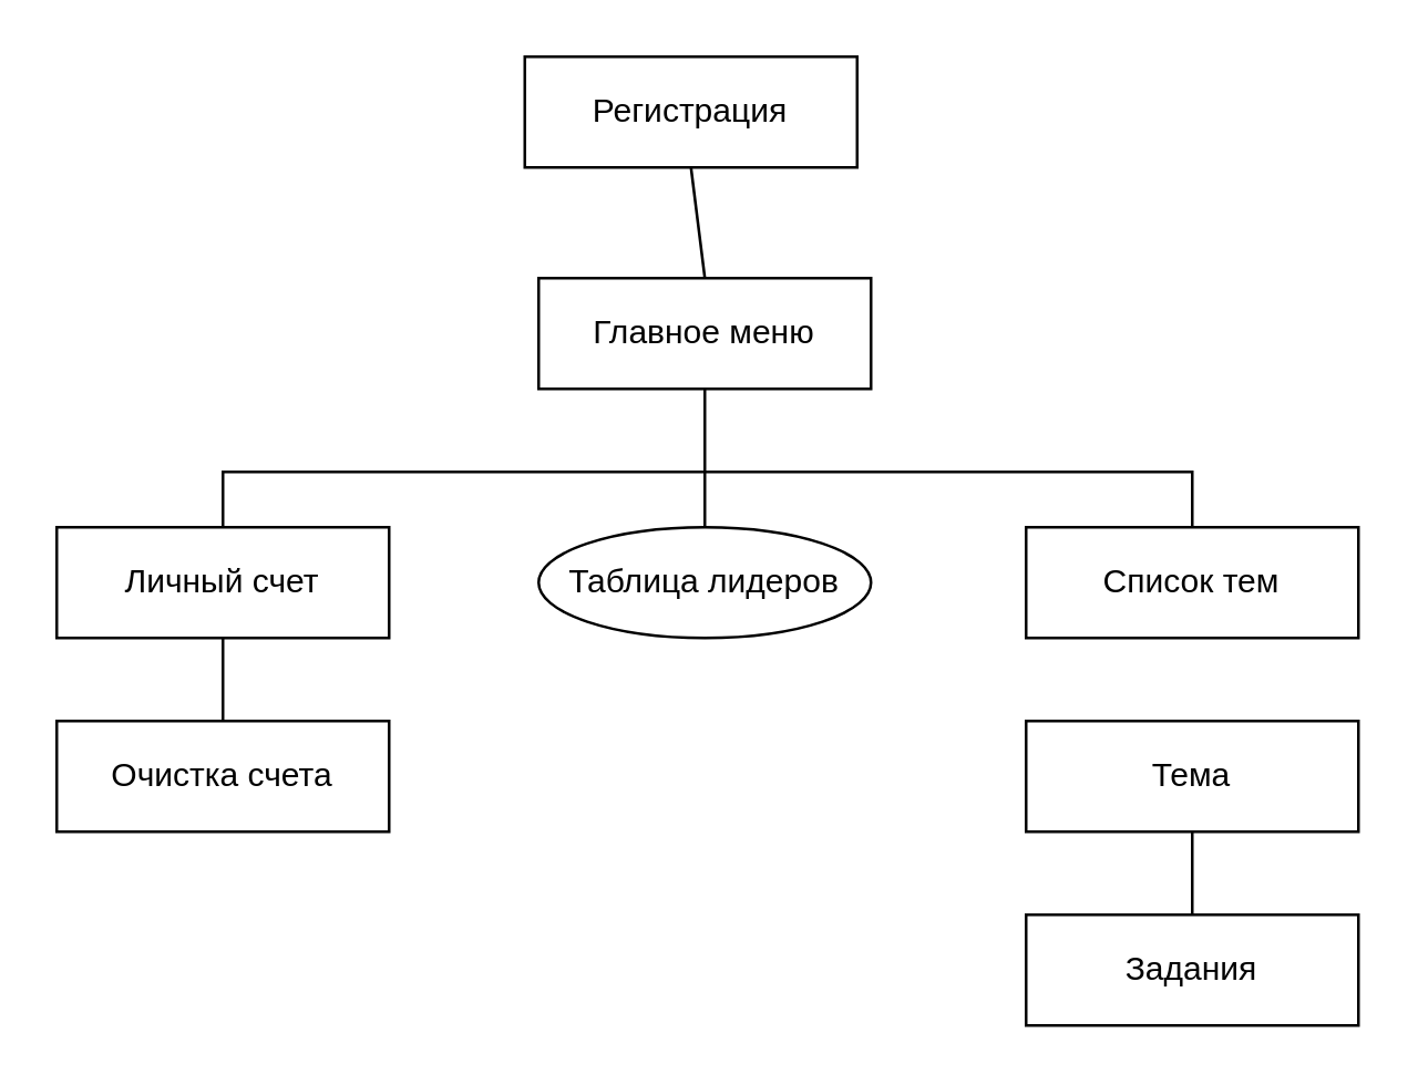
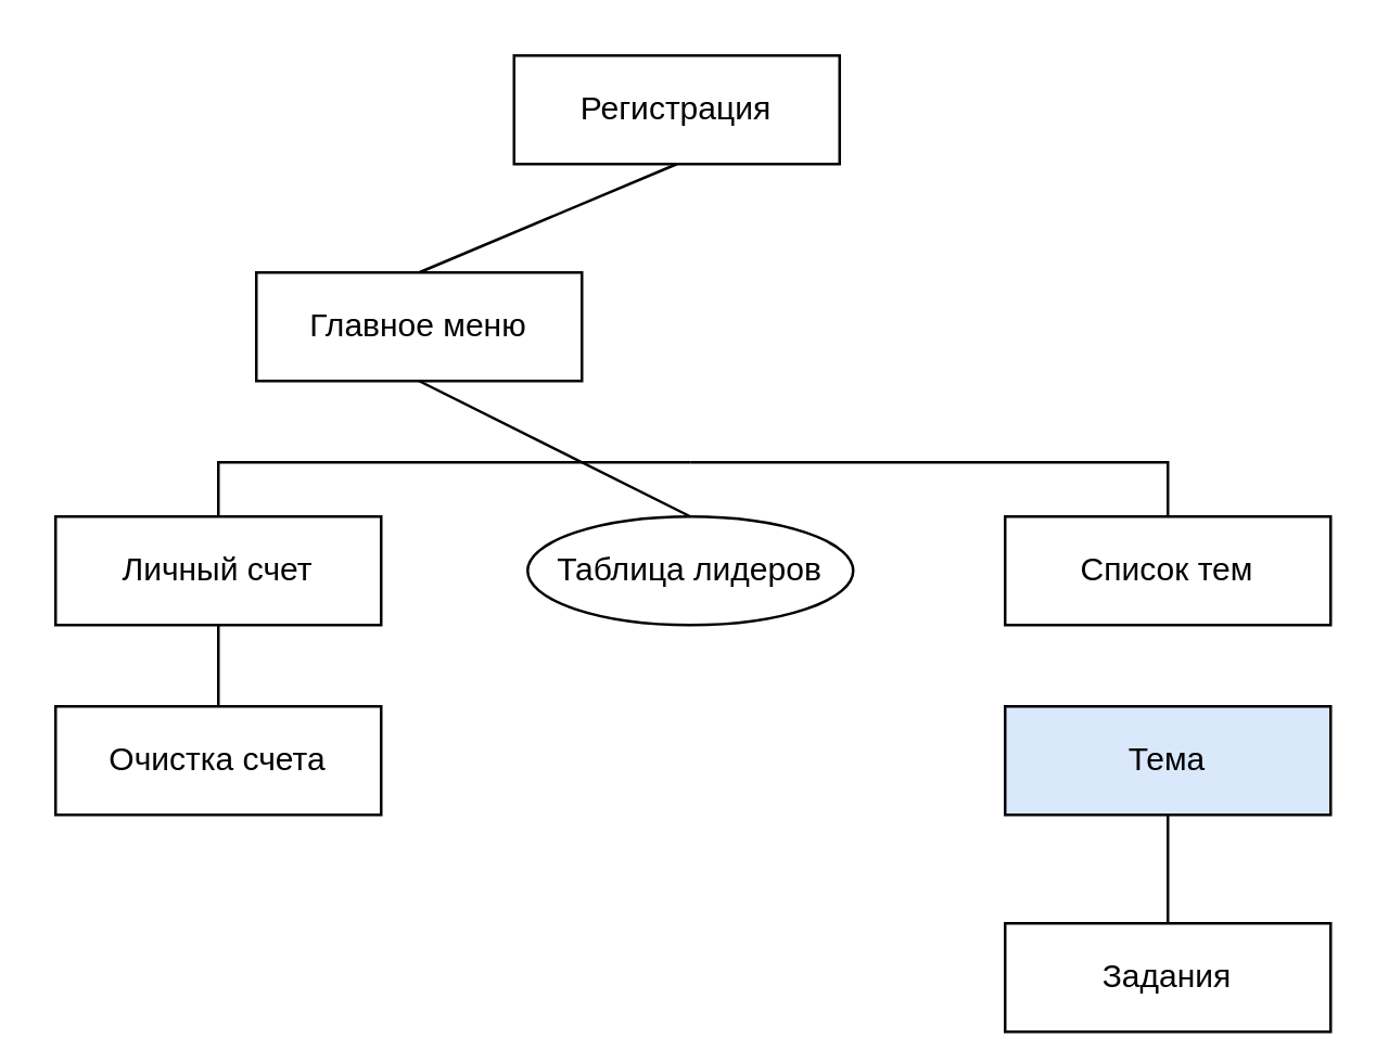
  <mxCell id="0" />
  <mxCell id="1" parent="0" />
  <mxCell id="2" value="Таблица лидеров" style="ellipse;whiteSpace=wrap;html=1;" parent="1" vertex="1"><mxGeometry x="194" y="190" width="120" height="40" as="geometry" /></mxCell>
  <mxCell id="3" value="" style="endArrow=none;html=1;rounded=0;entryX=0.5;entryY=0;entryDx=0;entryDy=0;exitX=0.5;exitY=1;exitDx=0;exitDy=0;endFill=0;" parent="1" source="5" target="6" edge="1"><mxGeometry width="50" height="50" relative="1" as="geometry"><mxPoint x="140" y="110" as="sourcePoint" /><mxPoint x="190" y="60" as="targetPoint" /></mxGeometry></mxCell>
  <mxCell id="4" value="" style="endArrow=none;html=1;rounded=0;entryX=0.5;entryY=1;entryDx=0;entryDy=0;exitX=0.5;exitY=0;exitDx=0;exitDy=0;" parent="1" source="2" target="6" edge="1"><mxGeometry width="50" height="50" relative="1" as="geometry"><mxPoint x="150" y="320" as="sourcePoint" /><mxPoint x="200" y="270" as="targetPoint" /></mxGeometry></mxCell>
  <mxCell id="5" value="Регистрация" style="rounded=0;whiteSpace=wrap;html=1;" parent="1" vertex="1"><mxGeometry x="189" y="20" width="120" height="40" as="geometry" /></mxCell>
- <mxCell id="6" value="Главное меню" style="rounded=0;whiteSpace=wrap;html=1;" parent="1" vertex="1"><mxGeometry x="194" y="100" width="120" height="40" as="geometry" /></mxCell>
+ <mxCell id="6" value="Главное меню" style="rounded=0;whiteSpace=wrap;html=1;" parent="1" vertex="1"><mxGeometry x="94" y="100" width="120" height="40" as="geometry" /></mxCell>
  <mxCell id="7" value="" style="endArrow=none;html=1;rounded=0;entryX=0.5;entryY=0;entryDx=0;entryDy=0;" parent="1" target="8" edge="1"><mxGeometry width="50" height="50" relative="1" as="geometry"><mxPoint x="254" y="170" as="sourcePoint" /><mxPoint x="430" y="200" as="targetPoint" /><Array as="points"><mxPoint x="430" y="170" /></Array></mxGeometry></mxCell>
  <mxCell id="8" value="Список тем" style="rounded=0;whiteSpace=wrap;html=1;" parent="1" vertex="1"><mxGeometry x="370" y="190" width="120" height="40" as="geometry" /></mxCell>
- <mxCell id="9" value="Тема" style="rounded=0;whiteSpace=wrap;html=1;" parent="1" vertex="1"><mxGeometry x="370" y="260" width="120" height="40" as="geometry" /></mxCell>
- <mxCell id="10" value="Задания" style="rounded=0;whiteSpace=wrap;html=1;" parent="1" vertex="1"><mxGeometry x="370" y="330" width="120" height="40" as="geometry" /></mxCell>
+ <mxCell id="9" value="Тема" style="rounded=0;whiteSpace=wrap;html=1;fillColor=#dae8fc;" parent="1" vertex="1"><mxGeometry x="370" y="260" width="120" height="40" as="geometry" /></mxCell>
+ <mxCell id="10" value="Задания" style="rounded=0;whiteSpace=wrap;html=1;" parent="1" vertex="1"><mxGeometry x="370" y="340" width="120" height="40" as="geometry" /></mxCell>
  <mxCell id="11" value="" style="endArrow=none;html=1;rounded=0;entryX=0.5;entryY=1;entryDx=0;entryDy=0;exitX=0.5;exitY=0;exitDx=0;exitDy=0;" parent="1" source="10" edge="1"><mxGeometry width="50" height="50" relative="1" as="geometry"><mxPoint x="390" y="440" as="sourcePoint" /><mxPoint x="430" y="300" as="targetPoint" /></mxGeometry></mxCell>
  <mxCell id="12" value="Личный счет" style="rounded=0;whiteSpace=wrap;html=1;" parent="1" vertex="1"><mxGeometry x="20" y="190" width="120" height="40" as="geometry" /></mxCell>
  <mxCell id="13" value="" style="endArrow=none;html=1;rounded=0;exitX=0.5;exitY=0;exitDx=0;exitDy=0;" parent="1" source="12" edge="1"><mxGeometry width="50" height="50" relative="1" as="geometry"><mxPoint x="84" y="190" as="sourcePoint" /><mxPoint x="254" y="170" as="targetPoint" /><Array as="points"><mxPoint x="80" y="170" /></Array></mxGeometry></mxCell>
  <mxCell id="14" value="&lt;div&gt;Очистка счета&lt;/div&gt;" style="rounded=0;whiteSpace=wrap;html=1;" parent="1" vertex="1"><mxGeometry x="20" y="260" width="120" height="40" as="geometry" /></mxCell>
  <mxCell id="15" value="" style="endArrow=none;html=1;rounded=0;entryX=0.5;entryY=1;entryDx=0;entryDy=0;exitX=0.5;exitY=0;exitDx=0;exitDy=0;endFill=0;" parent="1" source="14" edge="1"><mxGeometry width="50" height="50" relative="1" as="geometry"><mxPoint x="40" y="370" as="sourcePoint" /><mxPoint x="80" y="230" as="targetPoint" /></mxGeometry></mxCell>
